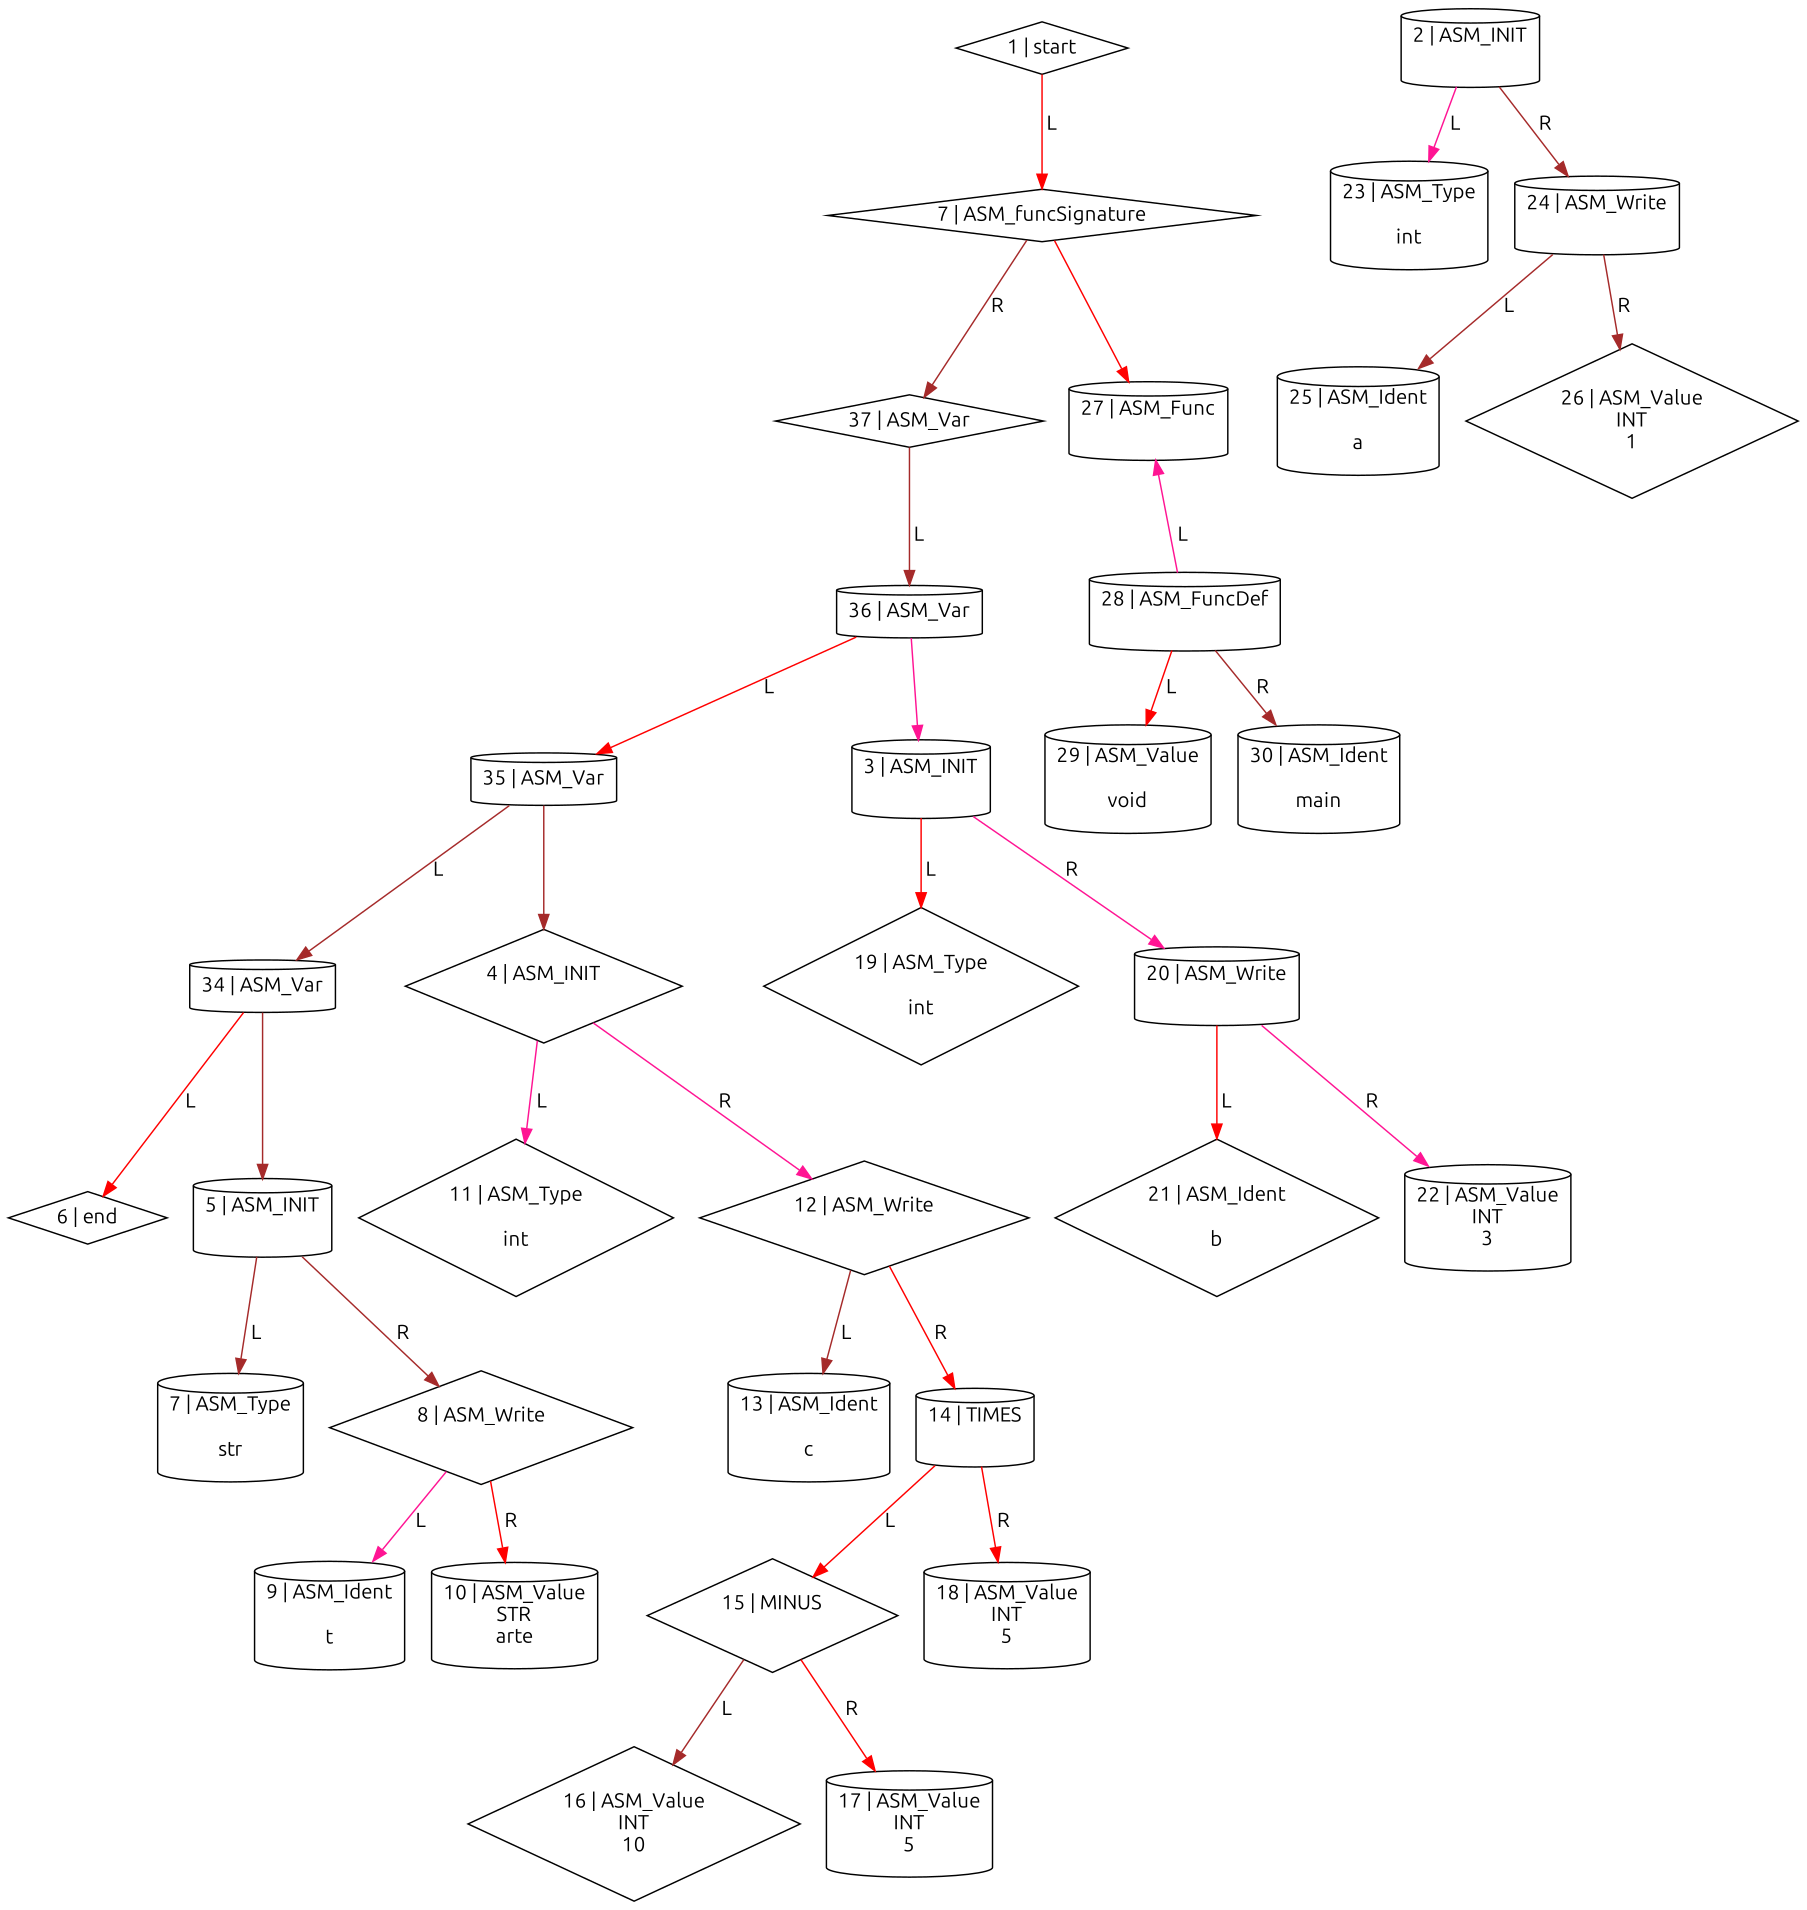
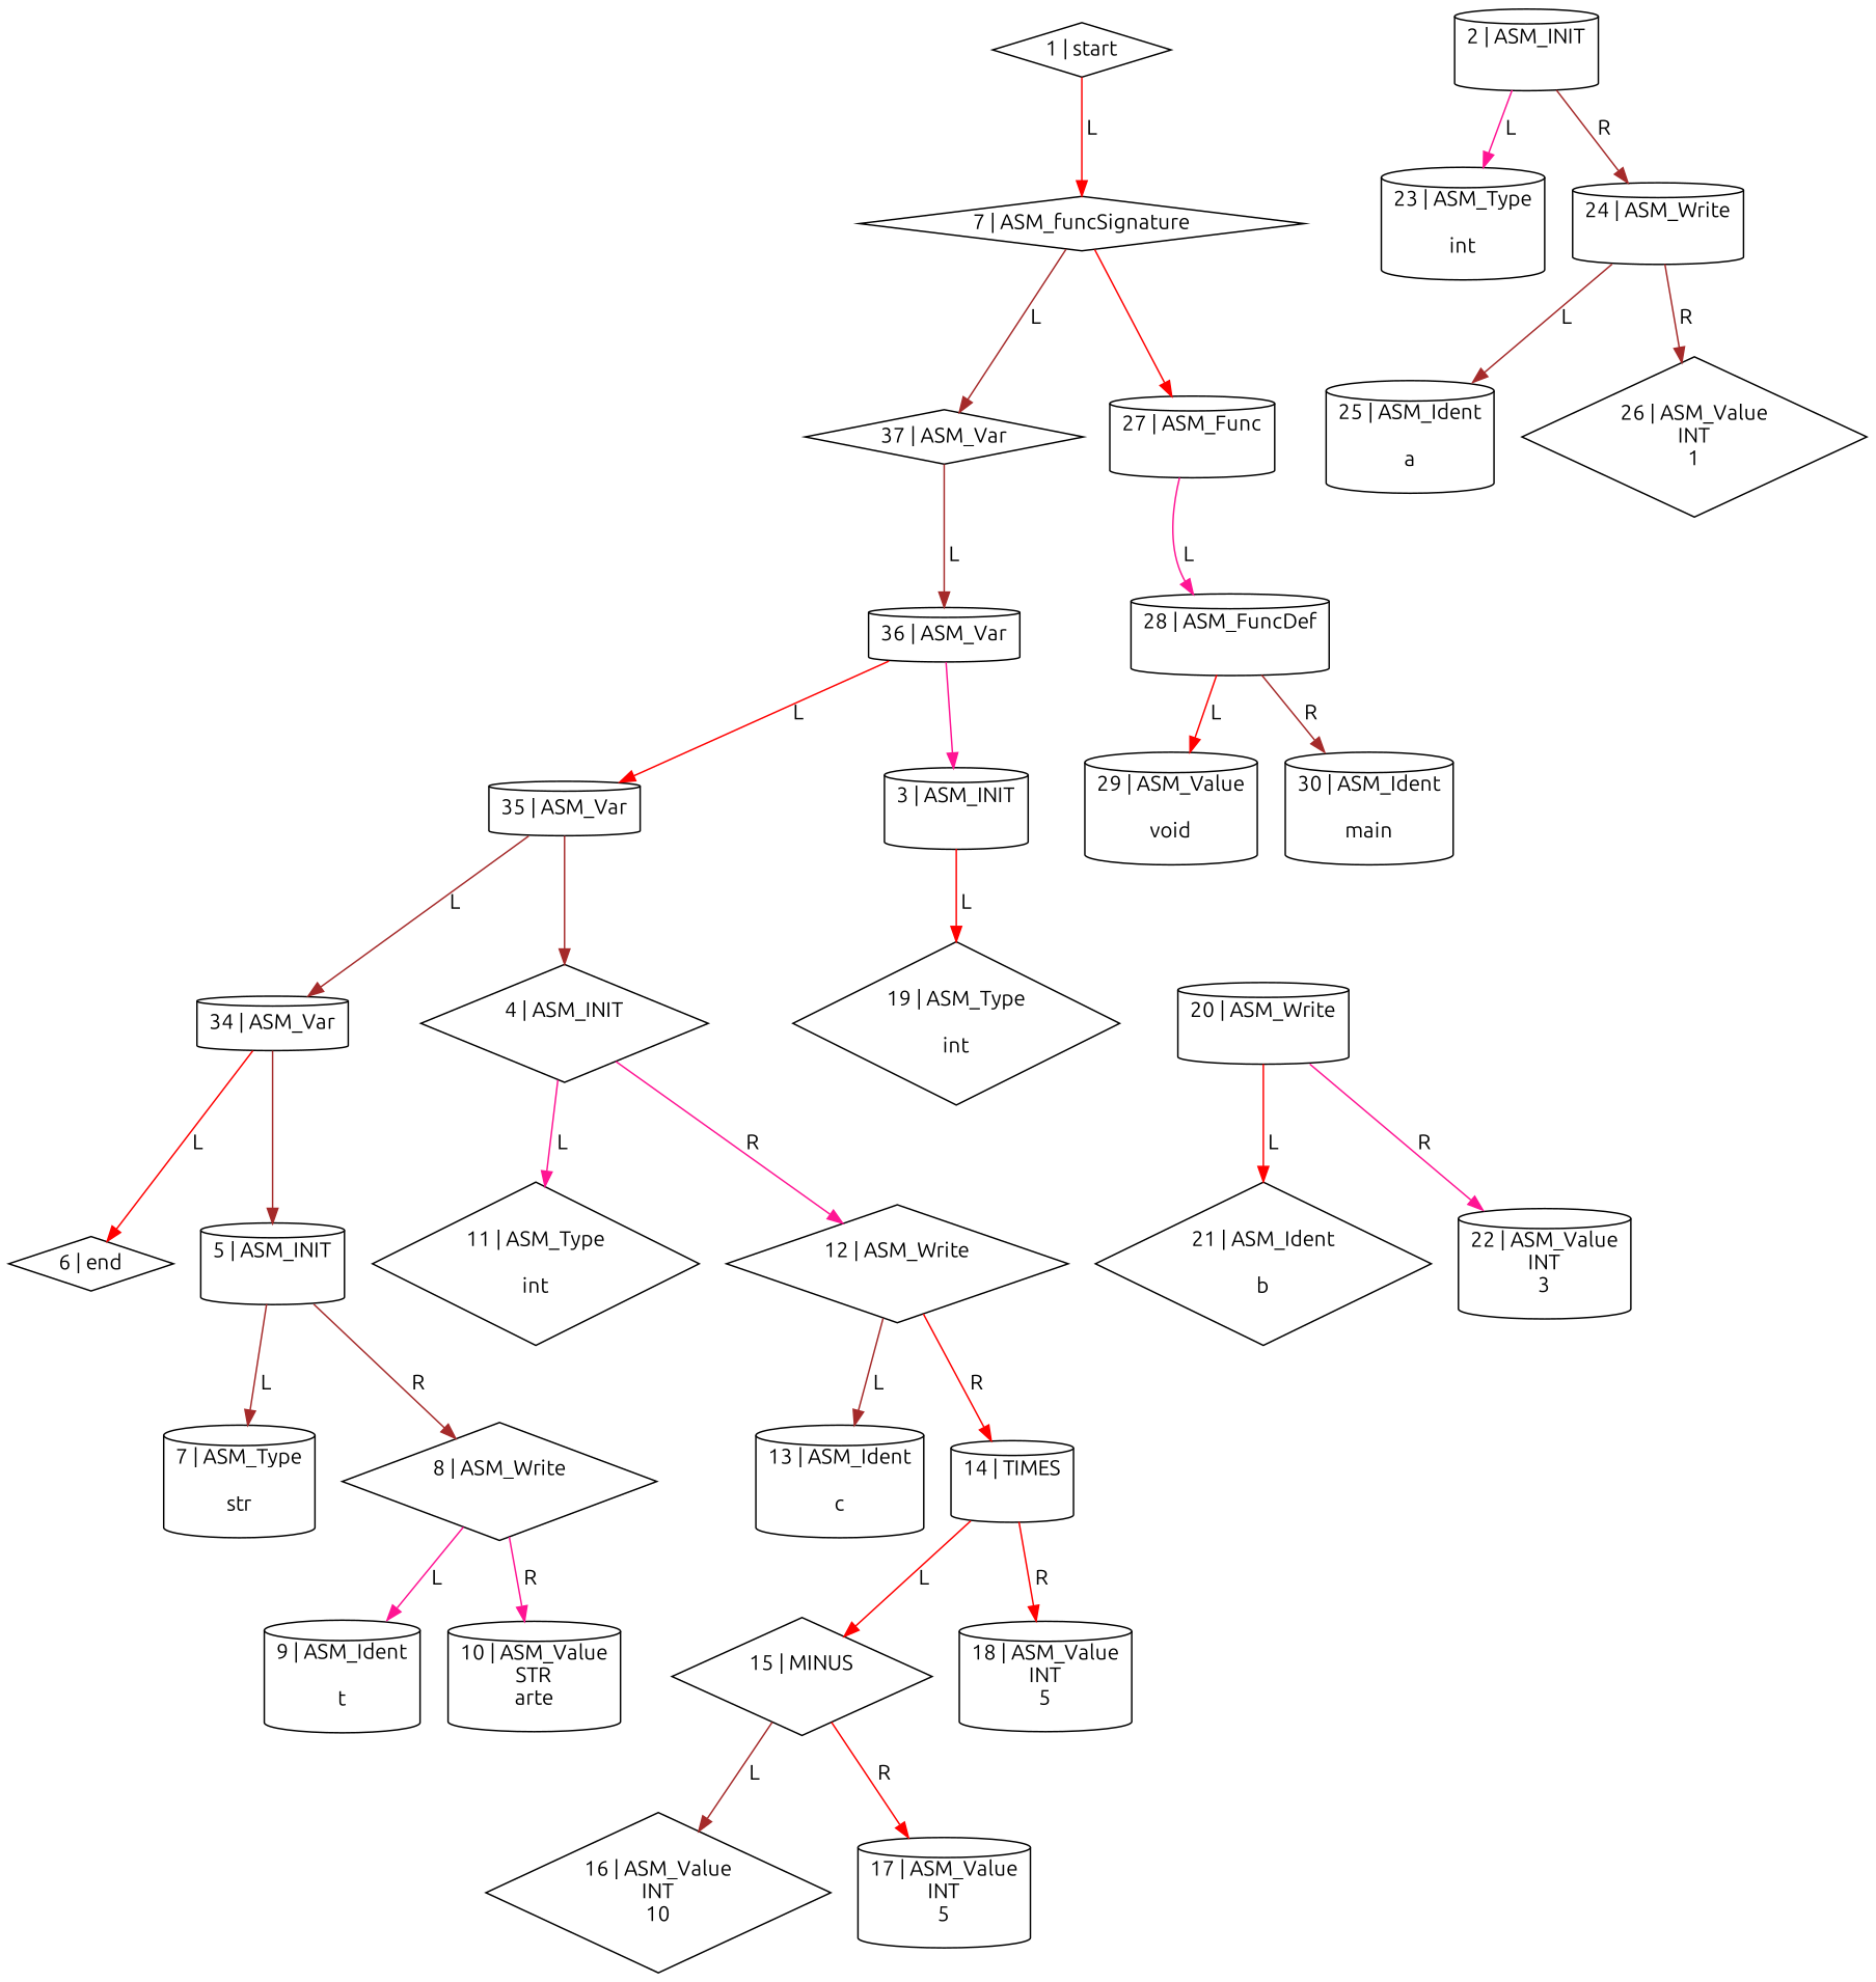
  digraph {
    fontname=Ubuntu
    node [fontname=Ubuntu shape=cylinder]
    edge [color=brown fontname=Ubuntu]
    "1 | start" [shape=diamond]
    "7 | ASM_funcSignature" [shape=diamond]
    "37 | ASM_Var" [shape=diamond]
    "27 | ASM_Func\n\n"
    "36 | ASM_Var"
    "28 | ASM_FuncDef\n\n"
    "35 | ASM_Var"
    "3 | ASM_INIT\n\n"
    "2 | ASM_INIT\n\n"
    "23 | ASM_Type\n\nint"
    "24 | ASM_Write\n\n"
    "34 | ASM_Var"
    "4 | ASM_INIT\n\n" [shape=diamond]
    "19 | ASM_Type\n\nint" [shape=diamond]
    "20 | ASM_Write\n\n"
    "6 | end" [shape=diamond]
    "5 | ASM_INIT\n\n"
    "11 | ASM_Type\n\nint" [shape=diamond]
    "12 | ASM_Write\n\n" [shape=diamond]
    "7 | ASM_Type\n\nstr"
    "8 | ASM_Write\n\n" [shape=diamond]
    "9 | ASM_Ident\n\nt"
    "10 | ASM_Value\nSTR\narte"
    "13 | ASM_Ident\n\nc"
    "14 | TIMES\n\n"
    "15 | MINUS\n\n" [shape=diamond]
    "18 | ASM_Value\nINT\n5"
    "16 | ASM_Value\nINT\n10" [shape=diamond]
    "17 | ASM_Value\nINT\n5"
    "21 | ASM_Ident\n\nb" [shape=diamond]
    "22 | ASM_Value\nINT\n3"
    "25 | ASM_Ident\n\na"
    "26 | ASM_Value\nINT\n1" [shape=diamond]
    "29 | ASM_Value\n\nvoid"
    "30 | ASM_Ident\n\nmain"
    "1 | start" -> "7 | ASM_funcSignature" [color=red label=" L "]
-   "7 | ASM_funcSignature" -> "37 | ASM_Var" [label=" R "]
+   "7 | ASM_funcSignature" -> "37 | ASM_Var" [label=" L "]
    "7 | ASM_funcSignature" -> "27 | ASM_Func\n\n" [color=red shape=box]
    "37 | ASM_Var" -> "36 | ASM_Var" [label=" L "]
-   "28 | ASM_FuncDef\n\n" -> "27 | ASM_Func\n\n" [color=deeppink label=" L "]
+   "27 | ASM_Func\n\n" -> "28 | ASM_FuncDef\n\n" [color=deeppink label=" L "]
    "36 | ASM_Var" -> "35 | ASM_Var" [color=red label=" L "]
    "36 | ASM_Var" -> "3 | ASM_INIT\n\n" [color=deeppink shape=box]
    "28 | ASM_FuncDef\n\n" -> "29 | ASM_Value\n\nvoid" [color=red label=" L "]
    "28 | ASM_FuncDef\n\n" -> "30 | ASM_Ident\n\nmain" [label=" R "]
    "35 | ASM_Var" -> "34 | ASM_Var" [label=" L "]
    "35 | ASM_Var" -> "4 | ASM_INIT\n\n" [shape=box]
    "3 | ASM_INIT\n\n" -> "19 | ASM_Type\n\nint" [color=red label=" L "]
-   "3 | ASM_INIT\n\n" -> "20 | ASM_Write\n\n" [color=deeppink label=" R "]
    "2 | ASM_INIT\n\n" -> "23 | ASM_Type\n\nint" [color=deeppink label=" L "]
    "2 | ASM_INIT\n\n" -> "24 | ASM_Write\n\n" [label=" R "]
    "24 | ASM_Write\n\n" -> "25 | ASM_Ident\n\na" [label=" L "]
    "24 | ASM_Write\n\n" -> "26 | ASM_Value\nINT\n1" [label=" R "]
    "34 | ASM_Var" -> "6 | end" [color=red label=" L "]
    "34 | ASM_Var" -> "5 | ASM_INIT\n\n" [shape=box]
    "4 | ASM_INIT\n\n" -> "11 | ASM_Type\n\nint" [color=deeppink label=" L "]
    "4 | ASM_INIT\n\n" -> "12 | ASM_Write\n\n" [color=deeppink label=" R "]
    "20 | ASM_Write\n\n" -> "21 | ASM_Ident\n\nb" [color=red label=" L "]
    "20 | ASM_Write\n\n" -> "22 | ASM_Value\nINT\n3" [color=deeppink label=" R "]
    "5 | ASM_INIT\n\n" -> "7 | ASM_Type\n\nstr" [label=" L "]
    "5 | ASM_INIT\n\n" -> "8 | ASM_Write\n\n" [label=" R "]
    "12 | ASM_Write\n\n" -> "13 | ASM_Ident\n\nc" [label=" L "]
    "12 | ASM_Write\n\n" -> "14 | TIMES\n\n" [color=red label=" R "]
    "8 | ASM_Write\n\n" -> "9 | ASM_Ident\n\nt" [color=deeppink label=" L "]
-   "8 | ASM_Write\n\n" -> "10 | ASM_Value\nSTR\narte" [color=red label=" R "]
+   "8 | ASM_Write\n\n" -> "10 | ASM_Value\nSTR\narte" [color=deeppink label=" R "]
    "14 | TIMES\n\n" -> "15 | MINUS\n\n" [color=red label=" L "]
    "14 | TIMES\n\n" -> "18 | ASM_Value\nINT\n5" [color=red label=" R "]
    "15 | MINUS\n\n" -> "16 | ASM_Value\nINT\n10" [label=" L "]
    "15 | MINUS\n\n" -> "17 | ASM_Value\nINT\n5" [color=red label=" R "]
  }
